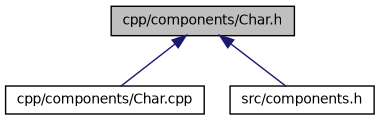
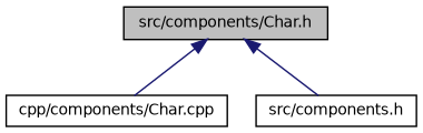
  digraph {
    node [color=black fillcolor=white fontname=Helvetica fontsize=10 shape=record style=filled]
    edge [color=midnightblue dir=back fontname=Helvetica fontsize=10 labelfontname=Helvetica labelfontsize=10 style=solid]
-   n1 [fillcolor=grey75 fontcolor=black height=0.2 label="cpp/components/Char.h" width=0.4]
+   n1 [fillcolor=grey75 fontcolor=black height=0.2 label="src/components/Char.h" width=0.4]
    n2 [height=0.2 label="cpp/components/Char.cpp" width=0.4]
    n3 [height=0.2 label="src/components.h" width=0.4]
    n1 -> n2
    n1 -> n3
  }
